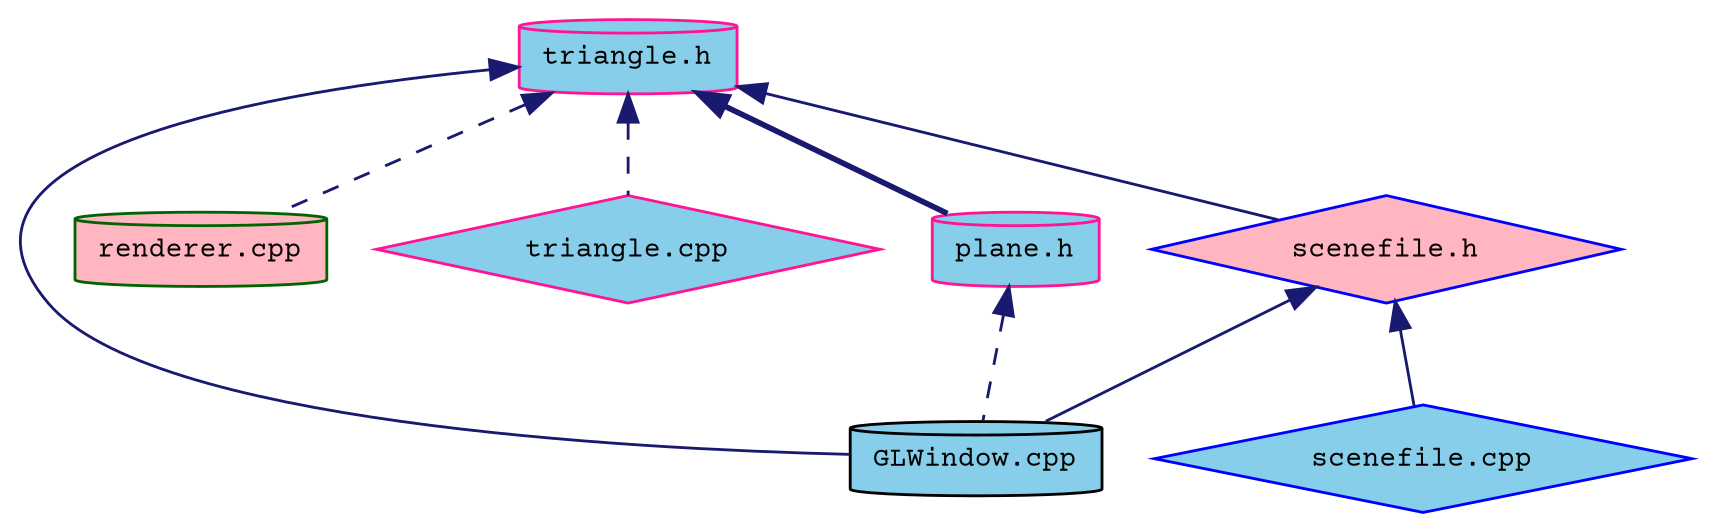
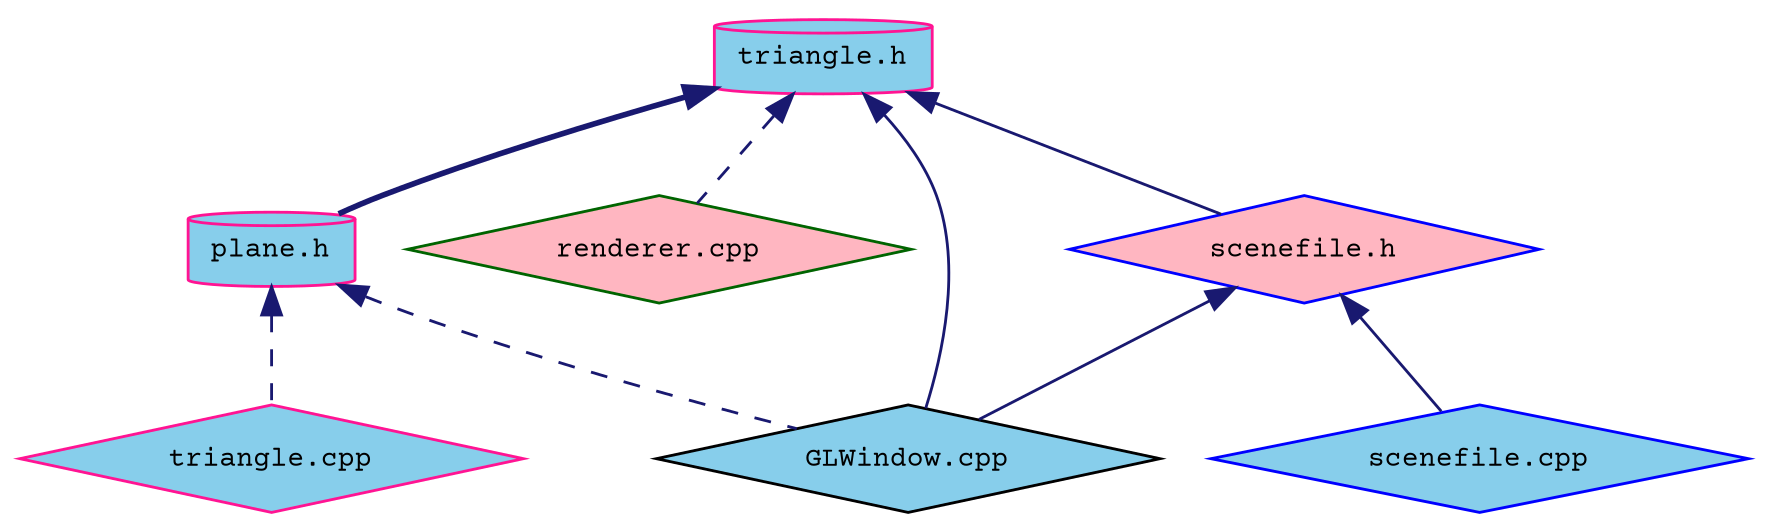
  digraph {
    fontname="Courier Prime"
    node [color=deeppink fillcolor=skyblue fontname="Courier Prime" fontsize=10 shape=diamond style=filled]
    edge [color=midnightblue dir=back fontname="Courier Prime" fontsize=10 labelfontname=Helvetica labelfontsize=10 style=solid]
    n1 [fontcolor=black height=0.2 label="triangle.h" shape=cylinder width=0.4]
-   n2 [color=black height=0.2 label="GLWindow.cpp" shape=cylinder width=0.4]
-   n3 [color=darkgreen fillcolor=lightpink height=0.2 label="renderer.cpp" shape=cylinder width=0.4]
+   n2 [color=black height=0.2 label="GLWindow.cpp" width=0.4]
+   n3 [color=darkgreen fillcolor=lightpink height=0.2 label="renderer.cpp" width=0.4]
    n4 [height=0.2 label="triangle.cpp" width=0.4]
    n5 [height=0.2 label="plane.h" shape=cylinder width=0.4]
    n6 [color=blue fillcolor=lightpink height=0.2 label="scenefile.h" width=0.4]
    n7 [color=blue height=0.2 label="scenefile.cpp" width=0.4]
    n1 -> n2
    n1 -> n3 [style=dashed]
-   n1 -> n4 [style=dashed]
+   n5 -> n4 [style=dashed]
    n1 -> n5 [style=bold]
    n1 -> n6
    n5 -> n2 [style=dashed]
    n6 -> n2
    n6 -> n7
  }
